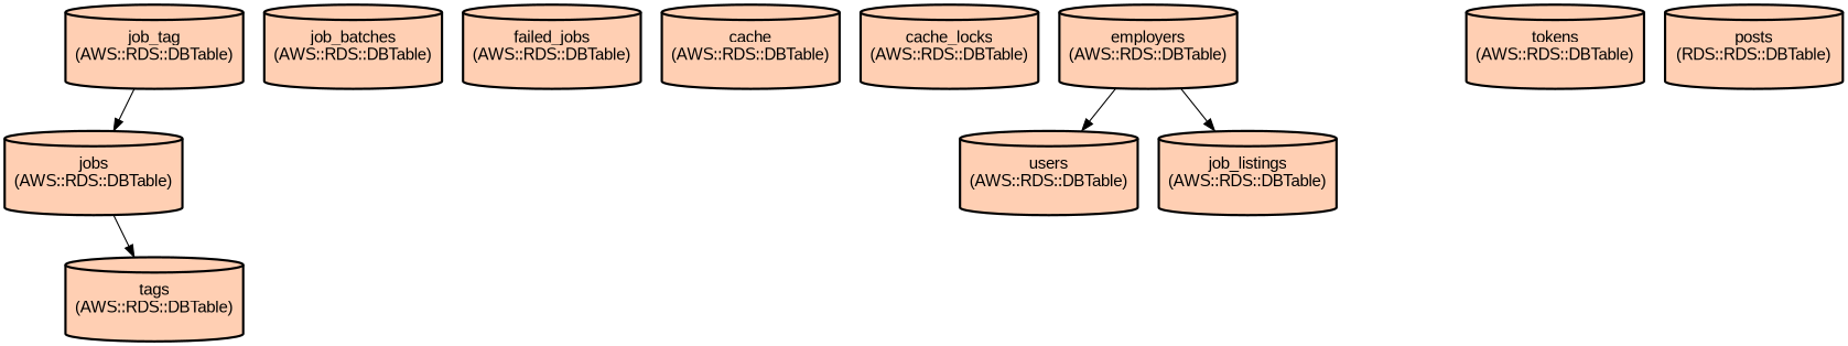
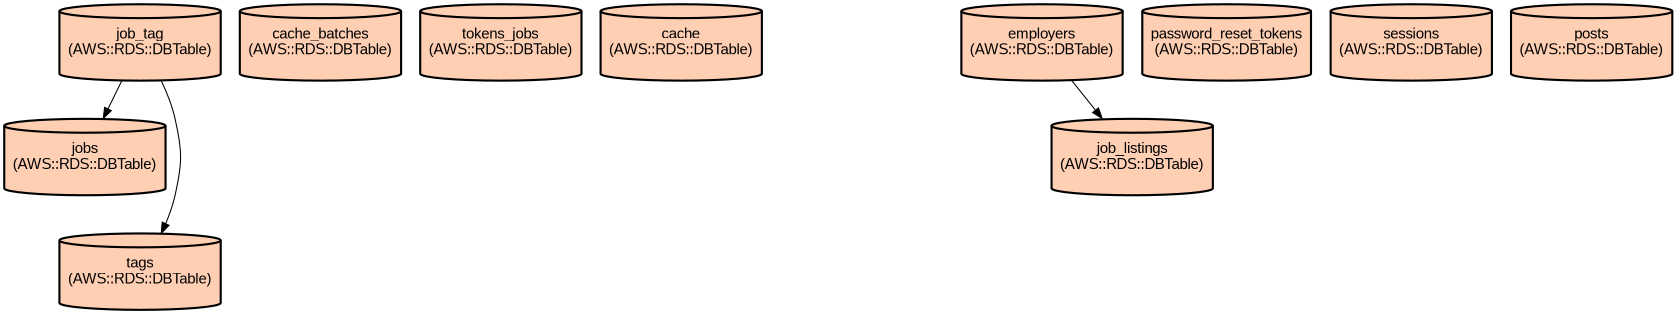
  digraph {
    node [color=black fillcolor="#FFCFB3" fontname=Arial shape=cylinder style="filled,bold,rounded"]
    n1 [height=1 label="jobs\n(AWS::RDS::DBTable)"]
-   n2 [height=1 label="job_batches\n(AWS::RDS::DBTable)"]
-   n3 [height=1 label="failed_jobs\n(AWS::RDS::DBTable)"]
+   n2 [height=1 label="cache_batches\n(AWS::RDS::DBTable)"]
+   n3 [height=1 label="tokens_jobs\n(AWS::RDS::DBTable)"]
    n4 [height=1 label="cache\n(AWS::RDS::DBTable)"]
-   n5 [height=1 label="cache_locks\n(AWS::RDS::DBTable)"]
-   n6 [height=1 label="users\n(AWS::RDS::DBTable)"]
-   n8 [height=1 label="tokens\n(AWS::RDS::DBTable)"]
+   n7 [height=1 label="password_reset_tokens\n(AWS::RDS::DBTable)"]
+   n8 [height=1 label="sessions\n(AWS::RDS::DBTable)"]
    n9 [height=1 label="tags\n(AWS::RDS::DBTable)"]
    n10 [height=1 label="job_tag\n(AWS::RDS::DBTable)"]
    n11 [height=1 label="employers\n(AWS::RDS::DBTable)"]
    n12 [height=1 label="job_listings\n(AWS::RDS::DBTable)"]
-   n13 [height=1 label="posts\n(RDS::RDS::DBTable)"]
+   n13 [height=1 label="posts\n(AWS::RDS::DBTable)"]
    n10 -> n1
-   n1 -> n9
-   n11 -> n6
+   n10 -> n9
    n11 -> n12
  }
